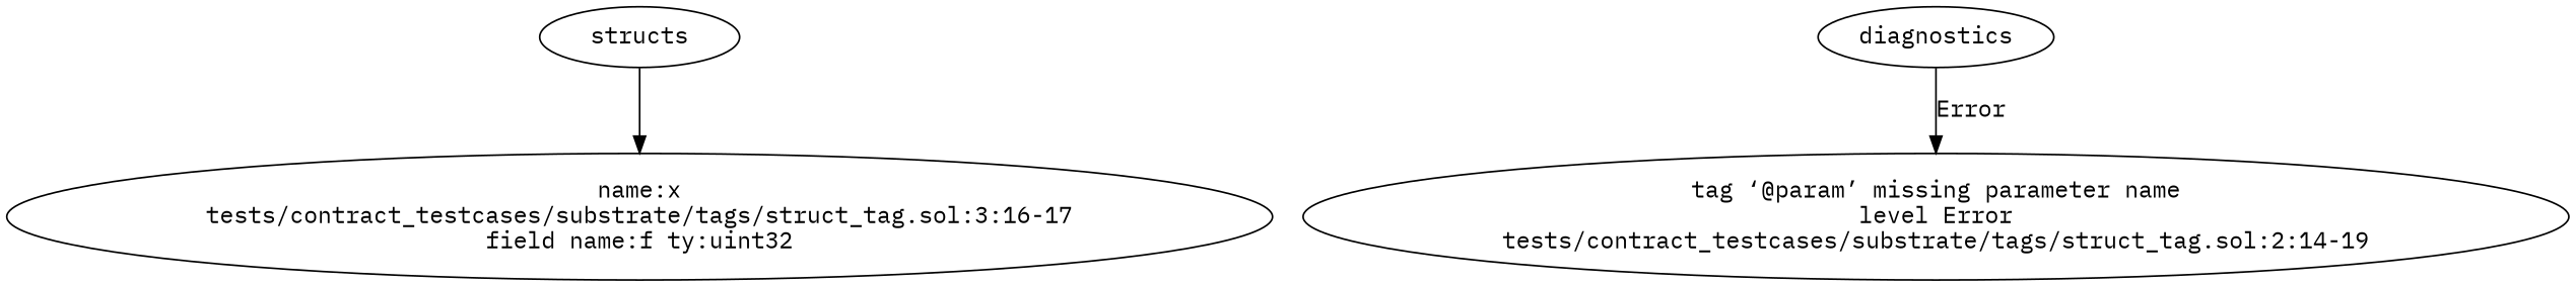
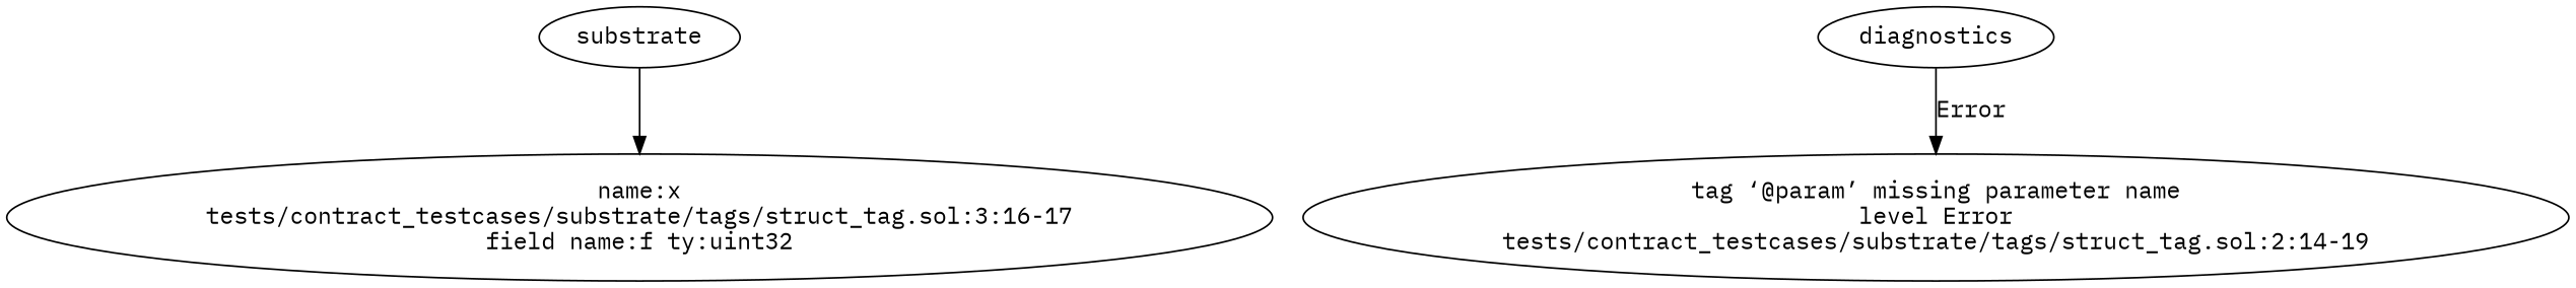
  strict digraph {
    fontname="IBM Plex Mono"
    node [fontname="IBM Plex Mono"]
    edge [fontname="IBM Plex Mono"]
    n1 [label="name:x\ntests/contract_testcases/substrate/tags/struct_tag.sol:3:16-17\nfield name:f ty:uint32"]
    n2 [label="tag ‘@param’ missing parameter name\nlevel Error\ntests/contract_testcases/substrate/tags/struct_tag.sol:2:14-19"]
-   structs
+   structs [label=substrate]
    diagnostics
    structs -> n1
    diagnostics -> n2 [label=Error]
  }
